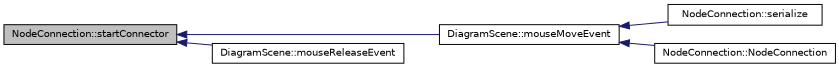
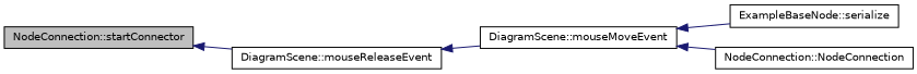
  digraph {
    rankdir=LR
    node [color=black fillcolor=white fontname=Helvetica fontsize=10 shape=record style=filled]
    edge [color=midnightblue dir=back fontname=Helvetica fontsize=10 labelfontname=Helvetica labelfontsize=10 style=solid]
    n1 [fillcolor=grey75 fontcolor=black height=0.2 label="NodeConnection::startConnector" width=0.4]
    n2 [height=0.2 label="DiagramScene::mouseMoveEvent" width=0.4]
    n3 [height=0.2 label="DiagramScene::mouseReleaseEvent" width=0.4]
-   n4 [height=0.2 label="NodeConnection::serialize" width=0.4]
+   n4 [height=0.2 label="ExampleBaseNode::serialize" width=0.4]
    n5 [height=0.2 label="NodeConnection::NodeConnection" width=0.4]
-   n1 -> n2
+   n3 -> n2
    n1 -> n3
    n2 -> n4
    n2 -> n5
  }
